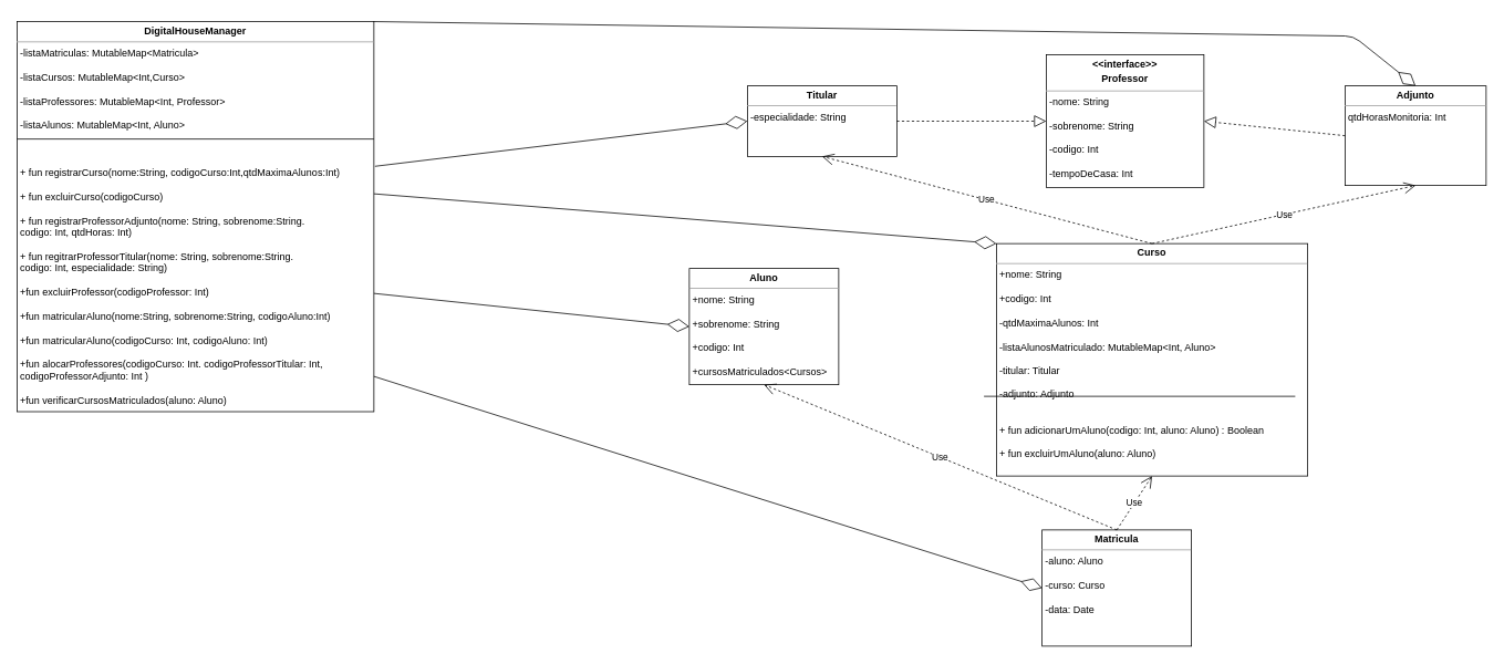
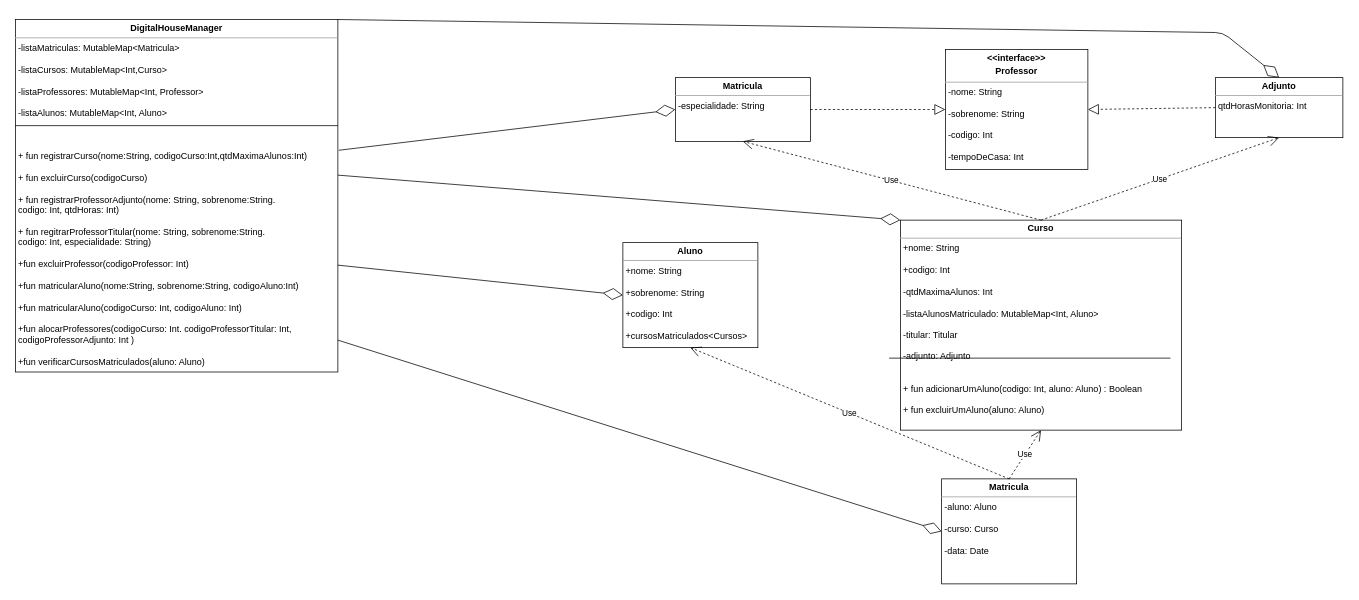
  <mxCell id="0" />
  <mxCell id="1" parent="0" />
  <mxCell id="2" value="&lt;p style=&quot;margin: 0px ; margin-top: 4px ; text-align: center&quot;&gt;&lt;b&gt;Aluno&lt;/b&gt;&lt;/p&gt;&lt;hr size=&quot;1&quot;&gt;&lt;p style=&quot;margin: 0px ; margin-left: 4px&quot;&gt;+nome: String&lt;/p&gt;&lt;p style=&quot;margin: 0px ; margin-left: 4px&quot;&gt;&lt;br&gt;&lt;/p&gt;&lt;p style=&quot;margin: 0px ; margin-left: 4px&quot;&gt;+sobrenome: String&lt;/p&gt;&lt;p style=&quot;margin: 0px ; margin-left: 4px&quot;&gt;&lt;br&gt;&lt;/p&gt;&lt;p style=&quot;margin: 0px ; margin-left: 4px&quot;&gt;+codigo: Int&lt;/p&gt;&lt;p style=&quot;margin: 0px ; margin-left: 4px&quot;&gt;&lt;br&gt;&lt;/p&gt;&lt;p style=&quot;margin: 0px ; margin-left: 4px&quot;&gt;+cursosMatriculados&amp;lt;Cursos&amp;gt;&lt;/p&gt;&lt;p style=&quot;margin: 0px ; margin-left: 4px&quot;&gt;&lt;br&gt;&lt;/p&gt;&lt;p style=&quot;margin: 0px ; margin-left: 4px&quot;&gt;&lt;br&gt;&lt;/p&gt;&lt;p style=&quot;margin: 0px ; margin-left: 4px&quot;&gt;&lt;br&gt;&lt;/p&gt;" style="verticalAlign=top;align=left;overflow=fill;fontSize=12;fontFamily=Helvetica;html=1;" parent="1" vertex="1"><mxGeometry x="830" y="318" width="180" height="140" as="geometry" /></mxCell>
  <mxCell id="3" value="&lt;p style=&quot;margin: 0px ; margin-top: 4px ; text-align: center&quot;&gt;&lt;b&gt;Curso&lt;/b&gt;&lt;/p&gt;&lt;hr size=&quot;1&quot;&gt;&lt;p style=&quot;margin: 0px ; margin-left: 4px&quot;&gt;+nome: String&lt;/p&gt;&lt;p style=&quot;margin: 0px ; margin-left: 4px&quot;&gt;&lt;br&gt;&lt;/p&gt;&lt;p style=&quot;margin: 0px ; margin-left: 4px&quot;&gt;+codigo: Int&lt;/p&gt;&lt;p style=&quot;margin: 0px ; margin-left: 4px&quot;&gt;&lt;br&gt;&lt;/p&gt;&lt;p style=&quot;margin: 0px ; margin-left: 4px&quot;&gt;-qtdMaximaAlunos: Int&lt;/p&gt;&lt;p style=&quot;margin: 0px ; margin-left: 4px&quot;&gt;&lt;br&gt;&lt;/p&gt;&lt;p style=&quot;margin: 0px ; margin-left: 4px&quot;&gt;-listaAlunosMatriculado: MutableMap&amp;lt;Int, Aluno&amp;gt;&lt;/p&gt;&lt;p style=&quot;margin: 0px ; margin-left: 4px&quot;&gt;&lt;br&gt;&lt;/p&gt;&lt;p style=&quot;margin: 0px ; margin-left: 4px&quot;&gt;-titular: Titular&lt;/p&gt;&lt;p style=&quot;margin: 0px ; margin-left: 4px&quot;&gt;&lt;br&gt;&lt;/p&gt;&lt;p style=&quot;margin: 0px ; margin-left: 4px&quot;&gt;-adjunto: Adjunto&lt;/p&gt;&lt;p style=&quot;margin: 0px ; margin-left: 4px&quot;&gt;&lt;br&gt;&lt;/p&gt;&lt;p style=&quot;margin: 0px ; margin-left: 4px&quot;&gt;&lt;br&gt;&lt;/p&gt;&lt;p style=&quot;margin: 0px ; margin-left: 4px&quot;&gt;+ fun adicionarUmAluno(codigo: Int, aluno: Aluno) : Boolean&lt;/p&gt;&lt;p style=&quot;margin: 0px ; margin-left: 4px&quot;&gt;&lt;br&gt;&lt;/p&gt;&lt;p style=&quot;margin: 0px 0px 0px 4px&quot;&gt;+ fun excluirUmAluno(aluno: Aluno)&amp;nbsp;&lt;/p&gt;&lt;p style=&quot;margin: 0px 0px 0px 4px&quot;&gt;&lt;br&gt;&lt;/p&gt;&lt;p style=&quot;margin: 0px ; margin-left: 4px&quot;&gt;&lt;br&gt;&lt;/p&gt;&lt;p style=&quot;margin: 0px ; margin-left: 4px&quot;&gt;&lt;br&gt;&lt;/p&gt;" style="verticalAlign=top;align=left;overflow=fill;fontSize=12;fontFamily=Helvetica;html=1;" parent="1" vertex="1"><mxGeometry x="1200" y="288" width="375" height="280" as="geometry" /></mxCell>
  <mxCell id="4" value="&lt;p style=&quot;margin: 0px ; margin-top: 4px ; text-align: center&quot;&gt;&lt;b&gt;&amp;lt;&amp;lt;interface&amp;gt;&amp;gt;&lt;/b&gt;&lt;/p&gt;&lt;p style=&quot;margin: 0px ; margin-top: 4px ; text-align: center&quot;&gt;&lt;b&gt;Professor&lt;/b&gt;&lt;/p&gt;&lt;hr size=&quot;1&quot;&gt;&lt;p style=&quot;margin: 0px ; margin-left: 4px&quot;&gt;-nome: String&lt;/p&gt;&lt;p style=&quot;margin: 0px ; margin-left: 4px&quot;&gt;&lt;br&gt;&lt;/p&gt;&lt;p style=&quot;margin: 0px ; margin-left: 4px&quot;&gt;-sobrenome: String&lt;/p&gt;&lt;p style=&quot;margin: 0px ; margin-left: 4px&quot;&gt;&lt;br&gt;&lt;/p&gt;&lt;p style=&quot;margin: 0px ; margin-left: 4px&quot;&gt;-codigo: Int&lt;/p&gt;&lt;p style=&quot;margin: 0px ; margin-left: 4px&quot;&gt;&lt;br&gt;&lt;/p&gt;&lt;p style=&quot;margin: 0px ; margin-left: 4px&quot;&gt;-tempoDeCasa: Int&lt;/p&gt;&lt;p style=&quot;margin: 0px ; margin-left: 4px&quot;&gt;&lt;br&gt;&lt;/p&gt;&lt;p style=&quot;margin: 0px ; margin-left: 4px&quot;&gt;&lt;br&gt;&lt;/p&gt;" style="verticalAlign=top;align=left;overflow=fill;fontSize=12;fontFamily=Helvetica;html=1;" parent="1" vertex="1"><mxGeometry x="1260" y="60.5" width="190" height="160" as="geometry" /></mxCell>
- <mxCell id="5" value="&lt;p style=&quot;margin: 0px ; margin-top: 4px ; text-align: center&quot;&gt;&lt;b&gt;Titular&lt;/b&gt;&lt;br&gt;&lt;/p&gt;&lt;hr size=&quot;1&quot;&gt;&lt;p style=&quot;margin: 0px ; margin-left: 4px&quot;&gt;-especialidade: String&lt;/p&gt;&lt;p style=&quot;margin: 0px ; margin-left: 4px&quot;&gt;&lt;br&gt;&lt;/p&gt;" style="verticalAlign=top;align=left;overflow=fill;fontSize=12;fontFamily=Helvetica;html=1;" parent="1" vertex="1"><mxGeometry x="900" y="98" width="180" height="85" as="geometry" /></mxCell>
+ <mxCell id="5" value="&lt;p style=&quot;margin: 0px ; margin-top: 4px ; text-align: center&quot;&gt;&lt;b&gt;Matricula&lt;/b&gt;&lt;br&gt;&lt;/p&gt;&lt;hr size=&quot;1&quot;&gt;&lt;p style=&quot;margin: 0px ; margin-left: 4px&quot;&gt;-especialidade: String&lt;/p&gt;&lt;p style=&quot;margin: 0px ; margin-left: 4px&quot;&gt;&lt;br&gt;&lt;/p&gt;" style="verticalAlign=top;align=left;overflow=fill;fontSize=12;fontFamily=Helvetica;html=1;" parent="1" vertex="1"><mxGeometry x="900" y="98" width="180" height="85" as="geometry" /></mxCell>
  <mxCell id="6" value="" style="endArrow=block;dashed=1;endFill=0;endSize=12;html=1;entryX=0;entryY=0.5;entryDx=0;entryDy=0;exitX=1;exitY=0.5;exitDx=0;exitDy=0;" parent="1" source="5" target="4" edge="1"><mxGeometry width="160" relative="1" as="geometry"><mxPoint x="620" y="288" as="sourcePoint" /><mxPoint x="780" y="288" as="targetPoint" /></mxGeometry></mxCell>
- <mxCell id="7" value="&lt;p style=&quot;margin: 0px ; margin-top: 4px ; text-align: center&quot;&gt;&lt;b&gt;Adjunto&lt;/b&gt;&lt;br&gt;&lt;/p&gt;&lt;hr size=&quot;1&quot;&gt;&lt;p style=&quot;margin: 0px ; margin-left: 4px&quot;&gt;qtdHorasMonitoria: Int&lt;/p&gt;&lt;p style=&quot;margin: 0px ; margin-left: 4px&quot;&gt;&lt;br&gt;&lt;/p&gt;&lt;p style=&quot;margin: 0px ; margin-left: 4px&quot;&gt;&lt;br&gt;&lt;/p&gt;" style="verticalAlign=top;align=left;overflow=fill;fontSize=12;fontFamily=Helvetica;html=1;" parent="1" vertex="1"><mxGeometry x="1620" y="98" width="170" height="120" as="geometry" /></mxCell>
+ <mxCell id="7" value="&lt;p style=&quot;margin: 0px ; margin-top: 4px ; text-align: center&quot;&gt;&lt;b&gt;Adjunto&lt;/b&gt;&lt;br&gt;&lt;/p&gt;&lt;hr size=&quot;1&quot;&gt;&lt;p style=&quot;margin: 0px ; margin-left: 4px&quot;&gt;qtdHorasMonitoria: Int&lt;/p&gt;&lt;p style=&quot;margin: 0px ; margin-left: 4px&quot;&gt;&lt;br&gt;&lt;/p&gt;&lt;p style=&quot;margin: 0px ; margin-left: 4px&quot;&gt;&lt;br&gt;&lt;/p&gt;" style="verticalAlign=top;align=left;overflow=fill;fontSize=12;fontFamily=Helvetica;html=1;" parent="1" vertex="1"><mxGeometry x="1620" y="98" width="170" height="80" as="geometry" /></mxCell>
  <mxCell id="8" value="" style="endArrow=block;dashed=1;endFill=0;endSize=12;html=1;entryX=1;entryY=0.5;entryDx=0;entryDy=0;exitX=0;exitY=0.5;exitDx=0;exitDy=0;" parent="1" source="7" target="4" edge="1"><mxGeometry width="160" relative="1" as="geometry"><mxPoint x="685" y="318" as="sourcePoint" /><mxPoint x="745" y="188" as="targetPoint" /></mxGeometry></mxCell>
  <mxCell id="9" value="Use" style="endArrow=open;endSize=12;dashed=1;html=1;exitX=0.5;exitY=0;exitDx=0;exitDy=0;entryX=0.5;entryY=1;entryDx=0;entryDy=0;" parent="1" source="3" target="5" edge="1"><mxGeometry width="160" relative="1" as="geometry"><mxPoint x="780" y="498" as="sourcePoint" /><mxPoint x="940" y="498" as="targetPoint" /></mxGeometry></mxCell>
  <mxCell id="10" value="Use" style="endArrow=open;endSize=12;dashed=1;html=1;entryX=0.5;entryY=1;entryDx=0;entryDy=0;exitX=0.5;exitY=0;exitDx=0;exitDy=0;" parent="1" source="3" target="7" edge="1"><mxGeometry width="160" relative="1" as="geometry"><mxPoint x="780" y="528" as="sourcePoint" /><mxPoint x="840" y="408" as="targetPoint" /></mxGeometry></mxCell>
  <mxCell id="11" value="&lt;p style=&quot;margin: 0px ; margin-top: 4px ; text-align: center&quot;&gt;&lt;b&gt;Matricula&lt;/b&gt;&lt;/p&gt;&lt;hr size=&quot;1&quot;&gt;&lt;p style=&quot;margin: 0px ; margin-left: 4px&quot;&gt;-aluno: Aluno&lt;/p&gt;&lt;p style=&quot;margin: 0px ; margin-left: 4px&quot;&gt;&lt;br&gt;&lt;/p&gt;&lt;p style=&quot;margin: 0px ; margin-left: 4px&quot;&gt;-curso: Curso&lt;/p&gt;&lt;p style=&quot;margin: 0px ; margin-left: 4px&quot;&gt;&lt;br&gt;&lt;/p&gt;&lt;p style=&quot;margin: 0px ; margin-left: 4px&quot;&gt;-data: Date&lt;/p&gt;&lt;p style=&quot;margin: 0px ; margin-left: 4px&quot;&gt;&lt;br&gt;&lt;/p&gt;&lt;p style=&quot;margin: 0px ; margin-left: 4px&quot;&gt;&lt;br&gt;&lt;/p&gt;" style="verticalAlign=top;align=left;overflow=fill;fontSize=12;fontFamily=Helvetica;html=1;" parent="1" vertex="1"><mxGeometry x="1255" y="633" width="180" height="140" as="geometry" /></mxCell>
  <mxCell id="12" value="Use" style="endArrow=open;endSize=12;dashed=1;html=1;entryX=0.5;entryY=1;entryDx=0;entryDy=0;exitX=0.5;exitY=0;exitDx=0;exitDy=0;" parent="1" source="11" target="2" edge="1"><mxGeometry width="160" relative="1" as="geometry"><mxPoint x="520" y="788" as="sourcePoint" /><mxPoint x="680" y="788" as="targetPoint" /></mxGeometry></mxCell>
  <mxCell id="13" value="Use" style="endArrow=open;endSize=12;dashed=1;html=1;entryX=0.5;entryY=1;entryDx=0;entryDy=0;exitX=0.5;exitY=0;exitDx=0;exitDy=0;" parent="1" source="11" target="3" edge="1"><mxGeometry width="160" relative="1" as="geometry"><mxPoint x="550" y="818" as="sourcePoint" /><mxPoint x="410" y="678" as="targetPoint" /></mxGeometry></mxCell>
  <mxCell id="14" value="&lt;p style=&quot;margin: 0px ; margin-top: 4px ; text-align: center&quot;&gt;&lt;b&gt;DigitalHouseManager&lt;/b&gt;&lt;/p&gt;&lt;hr size=&quot;1&quot;&gt;&lt;p style=&quot;margin: 0px ; margin-left: 4px&quot;&gt;&lt;span&gt;-listaMatriculas:&amp;nbsp;&lt;/span&gt;MutableMap&lt;span&gt;&amp;lt;Matricula&amp;gt;&lt;/span&gt;&lt;/p&gt;&lt;p style=&quot;margin: 0px 0px 0px 4px&quot;&gt;&lt;br&gt;&lt;/p&gt;&lt;p style=&quot;margin: 0px 0px 0px 4px&quot;&gt;-listaCursos: MutableMap&amp;lt;Int,Curso&amp;gt;&lt;/p&gt;&lt;p style=&quot;margin: 0px 0px 0px 4px&quot;&gt;&lt;br&gt;&lt;/p&gt;&lt;p style=&quot;margin: 0px ; margin-left: 4px&quot;&gt;&lt;span&gt;-listaProfessores:&amp;nbsp;&lt;/span&gt;MutableMap&lt;span&gt;&amp;lt;Int, Professor&amp;gt;&lt;/span&gt;&lt;/p&gt;&lt;p style=&quot;margin: 0px 0px 0px 4px&quot;&gt;&lt;br&gt;&lt;/p&gt;&lt;p style=&quot;margin: 0px ; margin-left: 4px&quot;&gt;-listaAlunos: MutableMap&amp;lt;Int, Aluno&amp;gt;&lt;/p&gt;&lt;p style=&quot;margin: 0px ; margin-left: 4px&quot;&gt;&lt;br&gt;&lt;/p&gt;&lt;p style=&quot;margin: 0px ; margin-left: 4px&quot;&gt;&lt;br&gt;&lt;/p&gt;&lt;p style=&quot;margin: 0px ; margin-left: 4px&quot;&gt;&lt;br&gt;&lt;/p&gt;&lt;p style=&quot;margin: 0px ; margin-left: 4px&quot;&gt;+ fun registrarCurso(nome:String, codigoCurso:Int,qtdMaximaAlunos:Int)&lt;/p&gt;&lt;p style=&quot;margin: 0px ; margin-left: 4px&quot;&gt;&lt;br&gt;&lt;/p&gt;&lt;p style=&quot;margin: 0px ; margin-left: 4px&quot;&gt;+ fun excluirCurso(codigoCurso)&lt;/p&gt;&lt;p style=&quot;margin: 0px ; margin-left: 4px&quot;&gt;&lt;br&gt;&lt;/p&gt;&lt;p style=&quot;margin: 0px ; margin-left: 4px&quot;&gt;+ fun registrarProfessorAdjunto(nome: String, sobrenome:String.&lt;/p&gt;&lt;p style=&quot;margin: 0px ; margin-left: 4px&quot;&gt;codigo: Int, qtdHoras: Int)&lt;/p&gt;&lt;p style=&quot;margin: 0px ; margin-left: 4px&quot;&gt;&lt;br&gt;&lt;/p&gt;&lt;p style=&quot;margin: 0px 0px 0px 4px&quot;&gt;+ fun regitrarProfessorTitular(nome: String, sobrenome:String.&lt;/p&gt;&lt;p style=&quot;margin: 0px 0px 0px 4px&quot;&gt;codigo: Int, especialidade: String)&lt;/p&gt;&lt;p style=&quot;margin: 0px 0px 0px 4px&quot;&gt;&lt;br&gt;&lt;/p&gt;&lt;p style=&quot;margin: 0px 0px 0px 4px&quot;&gt;+fun excluirProfessor(codigoProfessor: Int)&lt;/p&gt;&lt;p style=&quot;margin: 0px 0px 0px 4px&quot;&gt;&lt;br&gt;&lt;/p&gt;&lt;p style=&quot;margin: 0px 0px 0px 4px&quot;&gt;+fun matricularAluno(nome:String, sobrenome:String, codigoAluno:Int)&lt;/p&gt;&lt;p style=&quot;margin: 0px 0px 0px 4px&quot;&gt;&lt;br&gt;&lt;/p&gt;&lt;p style=&quot;margin: 0px 0px 0px 4px&quot;&gt;+fun matricularAluno(codigoCurso: Int, codigoAluno: Int)&lt;br&gt;&lt;/p&gt;&lt;p style=&quot;margin: 0px 0px 0px 4px&quot;&gt;&lt;br&gt;&lt;/p&gt;&lt;p style=&quot;margin: 0px 0px 0px 4px&quot;&gt;+fun alocarProfessores(codigoCurso: Int. codigoProfessorTitular: Int,&lt;/p&gt;&lt;p style=&quot;margin: 0px 0px 0px 4px&quot;&gt;codigoProfessorAdjunto: Int )&lt;/p&gt;&lt;p style=&quot;margin: 0px 0px 0px 4px&quot;&gt;&lt;br&gt;&lt;/p&gt;&lt;p style=&quot;margin: 0px 0px 0px 4px&quot;&gt;+fun verificarCursosMatriculados(aluno: Aluno)&lt;/p&gt;&lt;p style=&quot;margin: 0px 0px 0px 4px&quot;&gt;&lt;br&gt;&lt;/p&gt;&lt;p style=&quot;margin: 0px 0px 0px 4px&quot;&gt;&lt;br&gt;&lt;/p&gt;&lt;p style=&quot;margin: 0px 0px 0px 4px&quot;&gt;&lt;br&gt;&lt;/p&gt;" style="verticalAlign=top;align=left;overflow=fill;fontSize=12;fontFamily=Helvetica;html=1;" parent="1" vertex="1"><mxGeometry x="20" y="20.5" width="430" height="470" as="geometry" /></mxCell>
  <mxCell id="15" value="" style="line;strokeWidth=1;fillColor=none;align=left;verticalAlign=middle;spacingTop=-1;spacingLeft=3;spacingRight=3;rotatable=0;labelPosition=right;points=[];portConstraint=eastwest;" parent="1" vertex="1"><mxGeometry x="20" y="158" width="430" height="8" as="geometry" /></mxCell>
  <mxCell id="16" value="" style="endArrow=diamondThin;endFill=0;endSize=24;html=1;entryX=0;entryY=0;entryDx=0;entryDy=0;" parent="1" target="3" edge="1"><mxGeometry width="160" relative="1" as="geometry"><mxPoint x="450" y="228" as="sourcePoint" /><mxPoint x="610" y="228" as="targetPoint" /></mxGeometry></mxCell>
  <mxCell id="17" value="" style="endArrow=diamondThin;endFill=0;endSize=24;html=1;entryX=0;entryY=0.5;entryDx=0;entryDy=0;" parent="1" target="11" edge="1"><mxGeometry width="160" relative="1" as="geometry"><mxPoint x="450" y="448" as="sourcePoint" /><mxPoint x="610" y="448" as="targetPoint" /></mxGeometry></mxCell>
  <mxCell id="18" value="" style="endArrow=diamondThin;endFill=0;endSize=24;html=1;entryX=0;entryY=0.5;entryDx=0;entryDy=0;exitX=1.003;exitY=0.371;exitDx=0;exitDy=0;exitPerimeter=0;" parent="1" source="14" target="5" edge="1"><mxGeometry width="160" relative="1" as="geometry"><mxPoint x="450" y="161.29" as="sourcePoint" /><mxPoint x="610" y="161.29" as="targetPoint" /></mxGeometry></mxCell>
  <mxCell id="19" value="" style="endArrow=diamondThin;endFill=0;endSize=24;html=1;entryX=0.5;entryY=0;entryDx=0;entryDy=0;" parent="1" target="7" edge="1"><mxGeometry width="160" relative="1" as="geometry"><mxPoint x="450" y="20.5" as="sourcePoint" /><mxPoint x="1730" y="21" as="targetPoint" /><Array as="points"><mxPoint x="1630" y="38" /></Array></mxGeometry></mxCell>
  <mxCell id="20" value="" style="endArrow=diamondThin;endFill=0;endSize=24;html=1;entryX=0;entryY=0.5;entryDx=0;entryDy=0;" parent="1" target="2" edge="1"><mxGeometry width="160" relative="1" as="geometry"><mxPoint x="450" y="348" as="sourcePoint" /><mxPoint x="610" y="348" as="targetPoint" /></mxGeometry></mxCell>
  <mxCell id="21" value="" style="line;strokeWidth=1;fillColor=none;align=left;verticalAlign=middle;spacingTop=-1;spacingLeft=3;spacingRight=3;rotatable=0;labelPosition=right;points=[];portConstraint=eastwest;labelBackgroundColor=#ffffff;" parent="1" vertex="1"><mxGeometry x="1185" y="468" width="375" height="8" as="geometry" /></mxCell>
